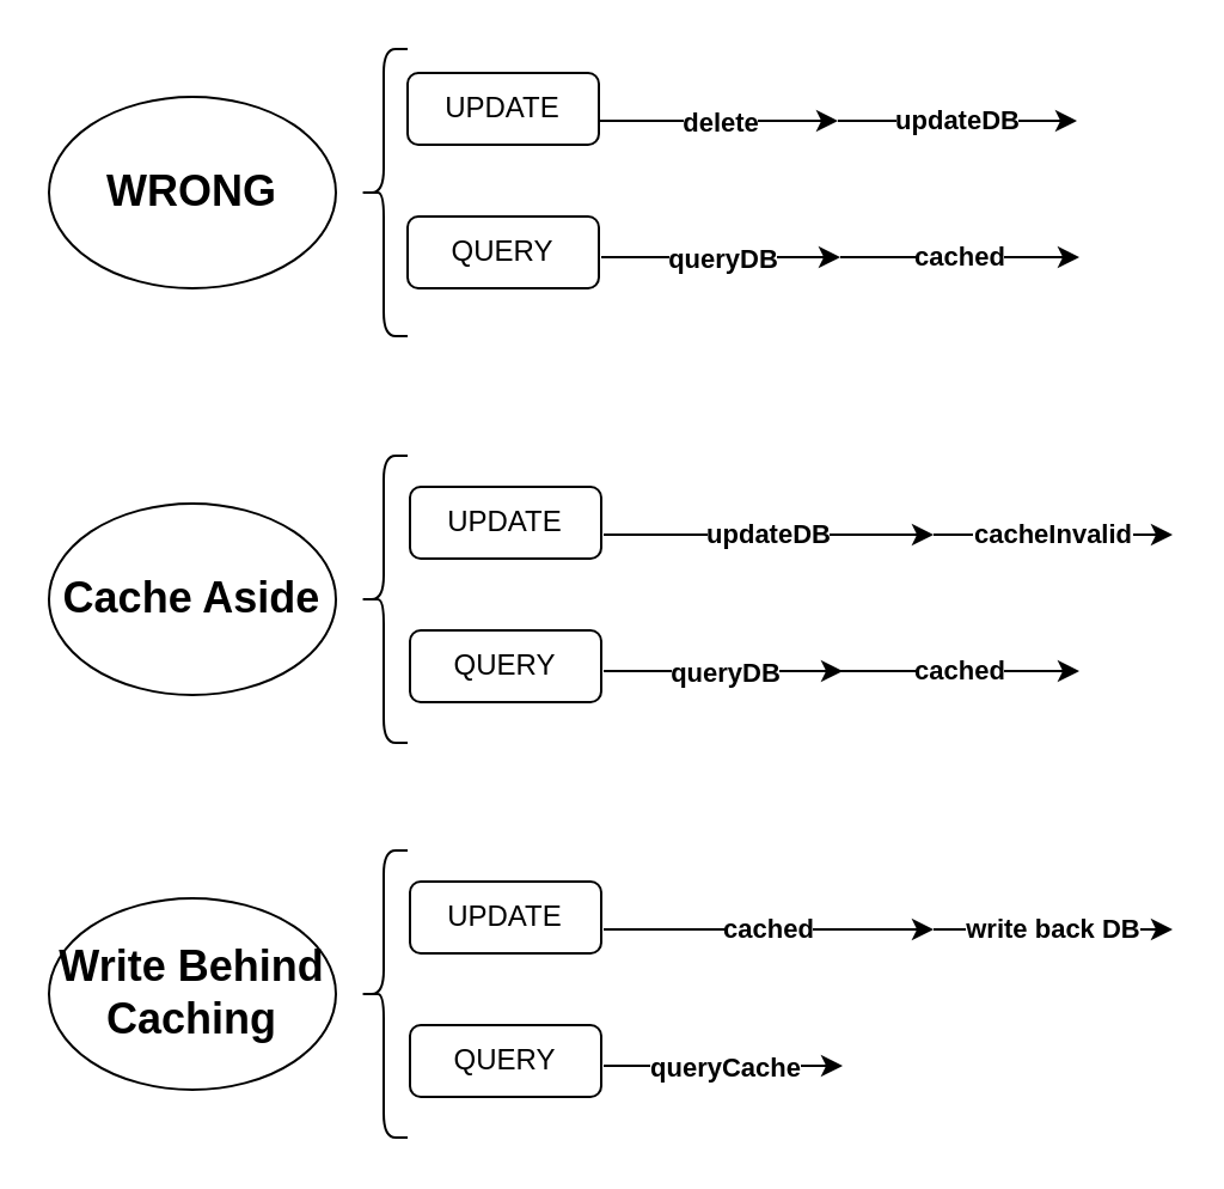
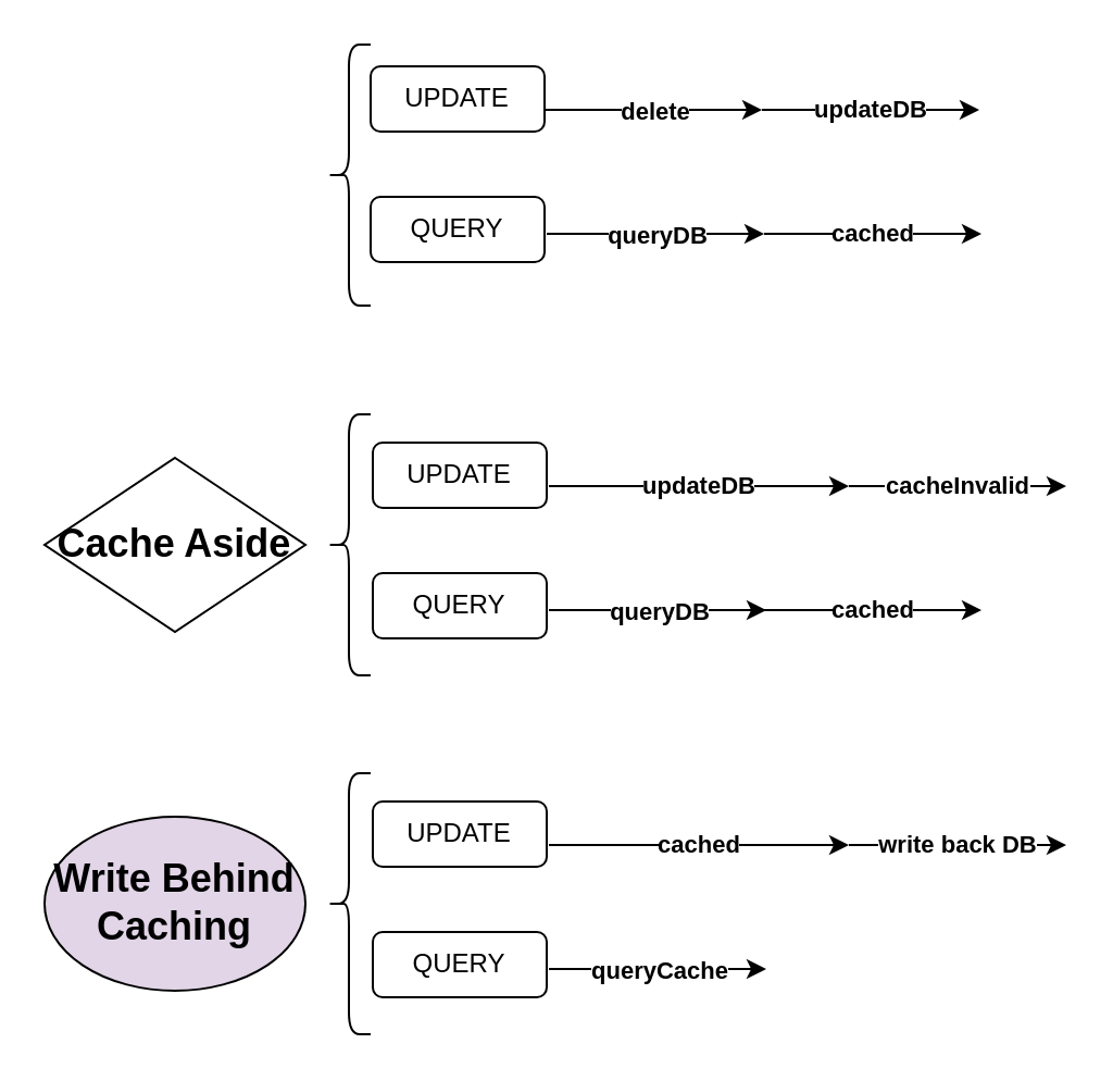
  <mxCell id="0" />
  <mxCell id="1" parent="0" />
  <mxCell id="2" value="delte" style="endArrow=classic;html=1;rounded=0;" parent="1" edge="1"><mxGeometry relative="1" as="geometry"><mxPoint x="250" y="50" as="sourcePoint" /><mxPoint x="350" y="50" as="targetPoint" /></mxGeometry></mxCell>
  <mxCell id="3" value="delete" style="edgeLabel;resizable=0;html=1;align=center;verticalAlign=middle;fontStyle=1" parent="2" connectable="0" vertex="1"><mxGeometry relative="1" as="geometry" /></mxCell>
  <mxCell id="4" value="updateDB" style="endArrow=classic;html=1;rounded=0;fontStyle=1" parent="1" edge="1"><mxGeometry relative="1" as="geometry"><mxPoint x="350" y="50" as="sourcePoint" /><mxPoint x="450" y="50" as="targetPoint" /></mxGeometry></mxCell>
  <mxCell id="5" value="" style="endArrow=classic;html=1;rounded=0;" parent="1" edge="1"><mxGeometry relative="1" as="geometry"><mxPoint x="251" y="107" as="sourcePoint" /><mxPoint x="351" y="107" as="targetPoint" /></mxGeometry></mxCell>
  <mxCell id="6" value="queryDB" style="edgeLabel;resizable=0;html=1;align=center;verticalAlign=middle;fontStyle=1" parent="5" connectable="0" vertex="1"><mxGeometry relative="1" as="geometry" /></mxCell>
  <mxCell id="7" value="cached" style="endArrow=classic;html=1;rounded=0;fontStyle=1" parent="1" edge="1"><mxGeometry relative="1" as="geometry"><mxPoint x="351" y="107" as="sourcePoint" /><mxPoint x="451" y="107" as="targetPoint" /></mxGeometry></mxCell>
  <mxCell id="8" value="UPDATE" style="rounded=1;whiteSpace=wrap;html=1;" parent="1" vertex="1"><mxGeometry x="170" y="30" width="80" height="30" as="geometry" /></mxCell>
  <mxCell id="9" value="QUERY" style="rounded=1;whiteSpace=wrap;html=1;" parent="1" vertex="1"><mxGeometry x="170" y="90" width="80" height="30" as="geometry" /></mxCell>
  <mxCell id="10" value="updateDB" style="endArrow=classic;html=1;rounded=0;fontStyle=1" parent="1" edge="1"><mxGeometry relative="1" as="geometry"><mxPoint x="252" y="223" as="sourcePoint" /><mxPoint x="390" y="223" as="targetPoint" /></mxGeometry></mxCell>
  <mxCell id="11" value="" style="endArrow=classic;html=1;rounded=0;" parent="1" edge="1"><mxGeometry relative="1" as="geometry"><mxPoint x="252" y="280" as="sourcePoint" /><mxPoint x="352" y="280" as="targetPoint" /></mxGeometry></mxCell>
  <mxCell id="12" value="queryDB" style="edgeLabel;resizable=0;html=1;align=center;verticalAlign=middle;fontStyle=1" parent="11" connectable="0" vertex="1"><mxGeometry relative="1" as="geometry" /></mxCell>
  <mxCell id="13" value="cached" style="endArrow=classic;html=1;rounded=0;fontStyle=1" parent="1" edge="1"><mxGeometry relative="1" as="geometry"><mxPoint x="351" y="280" as="sourcePoint" /><mxPoint x="451" y="280" as="targetPoint" /></mxGeometry></mxCell>
  <mxCell id="14" value="UPDATE" style="rounded=1;whiteSpace=wrap;html=1;" parent="1" vertex="1"><mxGeometry x="171" y="203" width="80" height="30" as="geometry" /></mxCell>
  <mxCell id="15" value="QUERY" style="rounded=1;whiteSpace=wrap;html=1;" parent="1" vertex="1"><mxGeometry x="171" y="263" width="80" height="30" as="geometry" /></mxCell>
- <mxCell id="16" value="&lt;font style=&quot;font-size: 18px&quot;&gt;Cache Aside&lt;/font&gt;" style="ellipse;whiteSpace=wrap;html=1;fontStyle=1" parent="1" vertex="1"><mxGeometry x="20" y="210" width="120" height="80" as="geometry" /></mxCell>
+ <mxCell id="16" value="&lt;font style=&quot;font-size: 18px&quot;&gt;Cache Aside&lt;/font&gt;" style="rhombus;whiteSpace=wrap;html=1;fontStyle=1;" parent="1" vertex="1"><mxGeometry x="20" y="210" width="120" height="80" as="geometry" /></mxCell>
  <mxCell id="17" value="" style="shape=curlyBracket;whiteSpace=wrap;html=1;rounded=1;fontSize=18;" parent="1" vertex="1"><mxGeometry x="150" y="190" width="20" height="120" as="geometry" /></mxCell>
- <mxCell id="18" value="&lt;span style=&quot;font-size: 18px&quot;&gt;WRONG&lt;/span&gt;" style="ellipse;whiteSpace=wrap;html=1;fontStyle=1" parent="1" vertex="1"><mxGeometry x="20" y="40" width="120" height="80" as="geometry" /></mxCell>
  <mxCell id="19" value="" style="shape=curlyBracket;whiteSpace=wrap;html=1;rounded=1;fontSize=18;" parent="1" vertex="1"><mxGeometry x="150" y="20" width="20" height="120" as="geometry" /></mxCell>
  <mxCell id="20" value="cacheInvalid" style="endArrow=classic;html=1;rounded=0;fontStyle=1" parent="1" edge="1"><mxGeometry relative="1" as="geometry"><mxPoint x="390" y="223" as="sourcePoint" /><mxPoint x="490" y="223" as="targetPoint" /></mxGeometry></mxCell>
  <mxCell id="21" value="cached" style="endArrow=classic;html=1;rounded=0;fontStyle=1" parent="1" edge="1"><mxGeometry relative="1" as="geometry"><mxPoint x="252" y="388" as="sourcePoint" /><mxPoint x="390" y="388" as="targetPoint" /></mxGeometry></mxCell>
  <mxCell id="22" value="" style="endArrow=classic;html=1;rounded=0;" parent="1" edge="1"><mxGeometry relative="1" as="geometry"><mxPoint x="252" y="445" as="sourcePoint" /><mxPoint x="352" y="445" as="targetPoint" /></mxGeometry></mxCell>
  <mxCell id="23" value="queryCache" style="edgeLabel;resizable=0;html=1;align=center;verticalAlign=middle;fontStyle=1" parent="22" connectable="0" vertex="1"><mxGeometry relative="1" as="geometry" /></mxCell>
  <mxCell id="24" value="UPDATE" style="rounded=1;whiteSpace=wrap;html=1;" parent="1" vertex="1"><mxGeometry x="171" y="368" width="80" height="30" as="geometry" /></mxCell>
  <mxCell id="25" value="QUERY" style="rounded=1;whiteSpace=wrap;html=1;" parent="1" vertex="1"><mxGeometry x="171" y="428" width="80" height="30" as="geometry" /></mxCell>
- <mxCell id="26" value="&lt;font style=&quot;font-size: 18px&quot;&gt;Write Behind Caching&lt;/font&gt;" style="ellipse;whiteSpace=wrap;html=1;fontStyle=1" parent="1" vertex="1"><mxGeometry x="20" y="375" width="120" height="80" as="geometry" /></mxCell>
+ <mxCell id="26" value="&lt;font style=&quot;font-size: 18px&quot;&gt;Write Behind Caching&lt;/font&gt;" style="ellipse;whiteSpace=wrap;html=1;fontStyle=1;fillColor=#e1d5e7;" parent="1" vertex="1"><mxGeometry x="20" y="375" width="120" height="80" as="geometry" /></mxCell>
  <mxCell id="27" value="" style="shape=curlyBracket;whiteSpace=wrap;html=1;rounded=1;fontSize=18;" parent="1" vertex="1"><mxGeometry x="150" y="355" width="20" height="120" as="geometry" /></mxCell>
  <mxCell id="28" value="write back DB" style="endArrow=classic;html=1;rounded=0;fontStyle=1" parent="1" edge="1"><mxGeometry relative="1" as="geometry"><mxPoint x="390" y="388" as="sourcePoint" /><mxPoint x="490" y="388" as="targetPoint" /></mxGeometry></mxCell>
